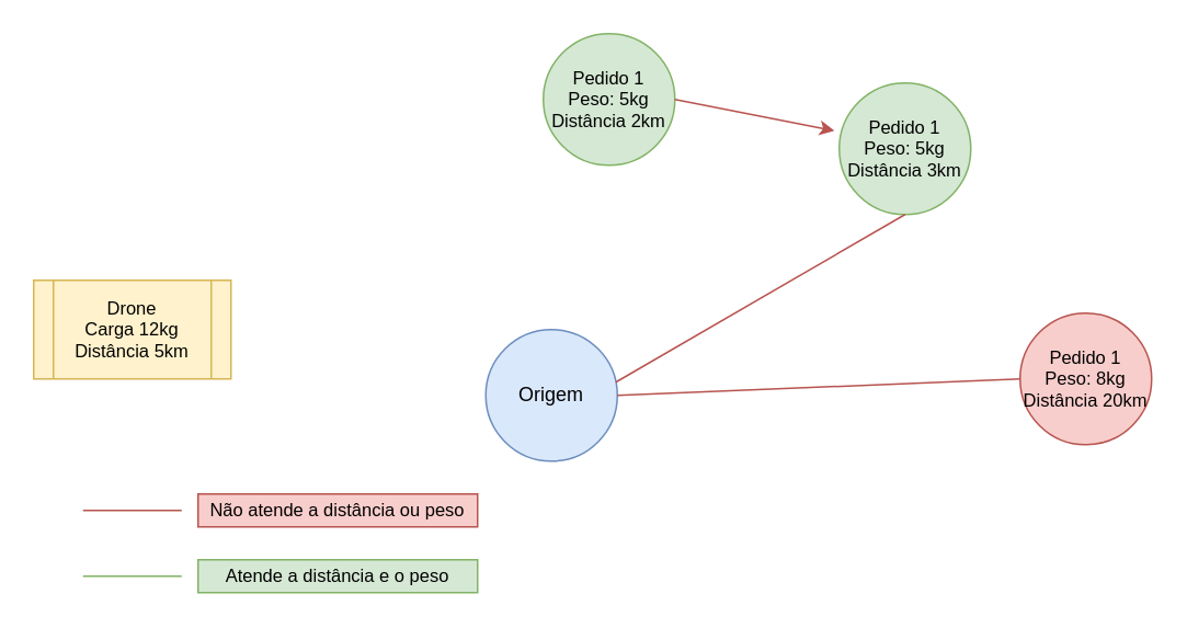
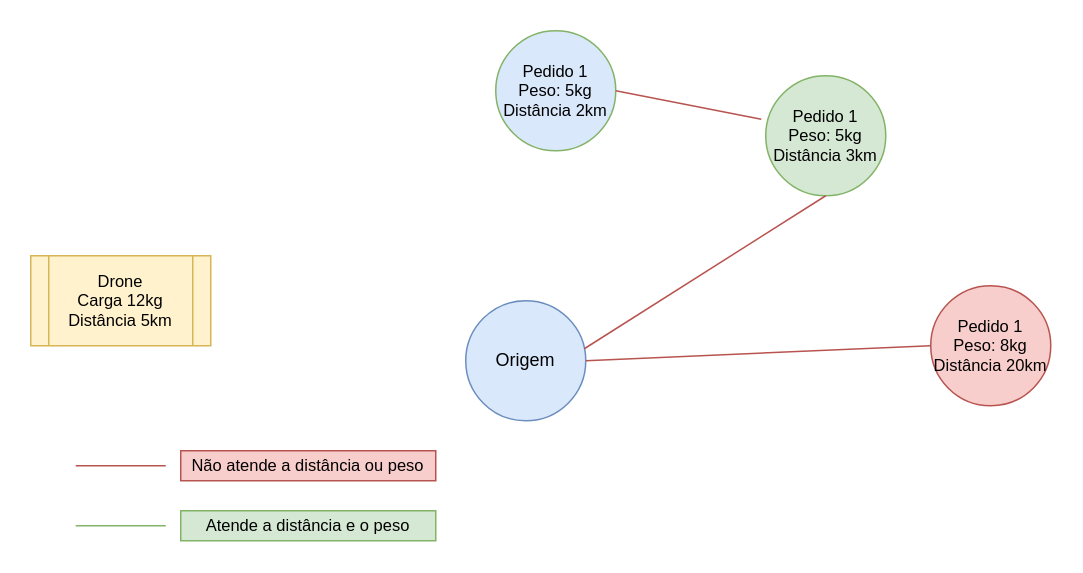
  <mxCell id="0" />
  <mxCell id="1" parent="0" />
- <mxCell id="2" value="Origem" style="ellipse;whiteSpace=wrap;html=1;aspect=fixed;fillColor=#dae8fc;strokeColor=#6c8ebf;" vertex="1" parent="1"><mxGeometry x="295" y="200" width="80" height="80" as="geometry" /></mxCell>
- <mxCell id="3" value="Pedido 1&lt;br style=&quot;font-size: 11px;&quot;&gt;Peso: 5kg&lt;br style=&quot;font-size: 11px;&quot;&gt;Distância 2km" style="ellipse;whiteSpace=wrap;html=1;aspect=fixed;fontSize=11;fillColor=#d5e8d4;strokeColor=#82b366;" vertex="1" parent="1"><mxGeometry x="330" y="20" width="80" height="80" as="geometry" /></mxCell>
+ <mxCell id="2" value="Origem" style="ellipse;whiteSpace=wrap;html=1;aspect=fixed;fillColor=#dae8fc;strokeColor=#6c8ebf;" vertex="1" parent="1"><mxGeometry x="310" y="200" width="80" height="80" as="geometry" /></mxCell>
+ <mxCell id="3" value="Pedido 1&lt;br style=&quot;font-size: 11px;&quot;&gt;Peso: 5kg&lt;br style=&quot;font-size: 11px;&quot;&gt;Distância 2km" style="ellipse;whiteSpace=wrap;html=1;aspect=fixed;fontSize=11;fillColor=#dae8fc;strokeColor=#82b366;" vertex="1" parent="1"><mxGeometry x="330" y="20" width="80" height="80" as="geometry" /></mxCell>
  <mxCell id="4" value="Drone&lt;br&gt;Carga 12kg&lt;br&gt;Distância 5km" style="shape=process;whiteSpace=wrap;html=1;backgroundOutline=1;fontSize=11;fillColor=#fff2cc;strokeColor=#d6b656;" vertex="1" parent="1"><mxGeometry x="20" y="170" width="120" height="60" as="geometry" /></mxCell>
  <mxCell id="5" value="Pedido 1&lt;br style=&quot;font-size: 11px&quot;&gt;Peso: 8kg&lt;br style=&quot;font-size: 11px&quot;&gt;Distância 20km" style="ellipse;whiteSpace=wrap;html=1;aspect=fixed;fontSize=11;fillColor=#f8cecc;strokeColor=#b85450;" vertex="1" parent="1"><mxGeometry x="620" y="190" width="80" height="80" as="geometry" /></mxCell>
  <mxCell id="6" value="Pedido 1&lt;br style=&quot;font-size: 11px&quot;&gt;Peso: 5kg&lt;br style=&quot;font-size: 11px&quot;&gt;Distância 3km" style="ellipse;whiteSpace=wrap;html=1;aspect=fixed;fontSize=11;fillColor=#d5e8d4;strokeColor=#82b366;" vertex="1" parent="1"><mxGeometry x="510" y="50" width="80" height="80" as="geometry" /></mxCell>
  <mxCell id="7" value="" style="endArrow=none;html=1;fontSize=11;fillColor=#f8cecc;strokeColor=#b85450;" edge="1" parent="1"><mxGeometry width="50" height="50" relative="1" as="geometry"><mxPoint x="50" y="310" as="sourcePoint" /><mxPoint x="110" y="310" as="targetPoint" /></mxGeometry></mxCell>
  <mxCell id="8" value="Atende a distância e o peso" style="text;html=1;strokeColor=#82b366;fillColor=#d5e8d4;align=center;verticalAlign=middle;whiteSpace=wrap;rounded=0;fontSize=11;" vertex="1" parent="1"><mxGeometry x="120" y="340" width="170" height="20" as="geometry" /></mxCell>
  <mxCell id="9" value="Não atende a distância ou peso" style="text;html=1;strokeColor=#b85450;fillColor=#f8cecc;align=center;verticalAlign=middle;whiteSpace=wrap;rounded=0;fontSize=11;" vertex="1" parent="1"><mxGeometry x="120" y="300" width="170" height="20" as="geometry" /></mxCell>
- <mxCell id="10" value="" style="endArrow=classic;html=1;fontSize=11;exitX=1;exitY=0.5;exitDx=0;exitDy=0;entryX=-0.037;entryY=0.363;entryDx=0;entryDy=0;entryPerimeter=0;fillColor=#f8cecc;strokeColor=#b85450;" edge="1" parent="1" source="3" target="6"><mxGeometry width="50" height="50" relative="1" as="geometry"><mxPoint x="380" y="150" as="sourcePoint" /><mxPoint x="430" y="100" as="targetPoint" /></mxGeometry></mxCell>
+ <mxCell id="10" value="" style="endArrow=none;html=1;fontSize=11;exitX=1;exitY=0.5;exitDx=0;exitDy=0;entryX=-0.037;entryY=0.363;entryDx=0;entryDy=0;entryPerimeter=0;fillColor=#f8cecc;strokeColor=#b85450;" edge="1" parent="1" source="3" target="6"><mxGeometry width="50" height="50" relative="1" as="geometry"><mxPoint x="380" y="150" as="sourcePoint" /><mxPoint x="430" y="100" as="targetPoint" /></mxGeometry></mxCell>
  <mxCell id="11" value="" style="endArrow=none;html=1;fontSize=11;entryX=0.5;entryY=1;entryDx=0;entryDy=0;exitX=0.988;exitY=0.4;exitDx=0;exitDy=0;exitPerimeter=0;fillColor=#f8cecc;strokeColor=#b85450;" edge="1" parent="1" source="2" target="6"><mxGeometry width="50" height="50" relative="1" as="geometry"><mxPoint x="380" y="150" as="sourcePoint" /><mxPoint x="430" y="100" as="targetPoint" /></mxGeometry></mxCell>
  <mxCell id="12" value="" style="endArrow=none;html=1;fontSize=11;exitX=1;exitY=0.5;exitDx=0;exitDy=0;entryX=0;entryY=0.5;entryDx=0;entryDy=0;fillColor=#f8cecc;strokeColor=#b85450;" edge="1" parent="1" source="2" target="5"><mxGeometry width="50" height="50" relative="1" as="geometry"><mxPoint x="380" y="150" as="sourcePoint" /><mxPoint x="430" y="100" as="targetPoint" /></mxGeometry></mxCell>
  <mxCell id="13" value="" style="endArrow=none;html=1;fontSize=11;fillColor=#d5e8d4;strokeColor=#82b366;" edge="1" parent="1"><mxGeometry width="50" height="50" relative="1" as="geometry"><mxPoint x="50" y="350" as="sourcePoint" /><mxPoint x="110" y="350" as="targetPoint" /></mxGeometry></mxCell>
